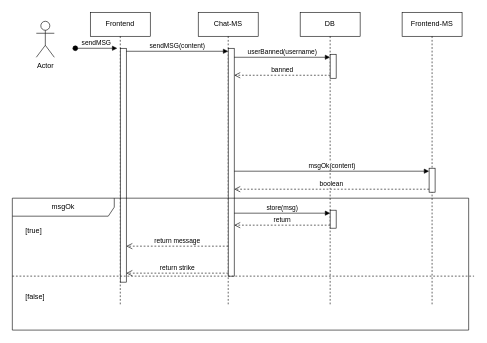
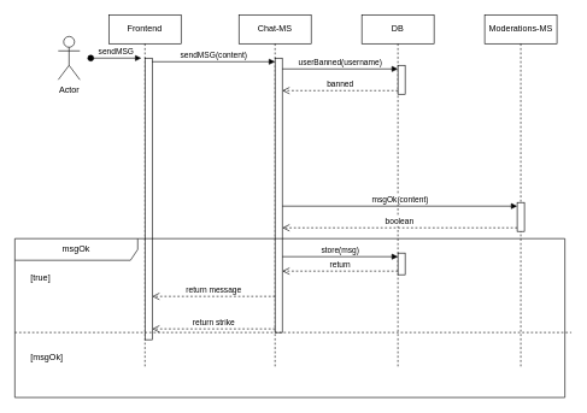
  <mxCell id="0" />
  <mxCell id="1" parent="0" />
  <mxCell id="2" value="Frontend" style="shape=umlLifeline;perimeter=lifelinePerimeter;whiteSpace=wrap;html=1;container=1;dropTarget=0;collapsible=0;recursiveResize=0;outlineConnect=0;portConstraint=eastwest;newEdgeStyle={&quot;curved&quot;:0,&quot;rounded&quot;:0};" parent="1" vertex="1"><mxGeometry x="150" y="20" width="100" height="490" as="geometry" /></mxCell>
  <mxCell id="3" value="sendMSG" style="html=1;verticalAlign=bottom;startArrow=oval;endArrow=block;startSize=8;curved=0;rounded=0;entryX=0;entryY=0;entryDx=0;entryDy=5;" parent="2" edge="1"><mxGeometry relative="1" as="geometry"><mxPoint x="-25" y="60" as="sourcePoint" /><mxPoint x="45" y="60" as="targetPoint" /></mxGeometry></mxCell>
  <mxCell id="4" value="" style="html=1;points=[[0,0,0,0,5],[0,1,0,0,-5],[1,0,0,0,5],[1,1,0,0,-5]];perimeter=orthogonalPerimeter;outlineConnect=0;targetShapes=umlLifeline;portConstraint=eastwest;newEdgeStyle={&quot;curved&quot;:0,&quot;rounded&quot;:0};" parent="2" vertex="1"><mxGeometry x="50" y="60" width="10" height="390" as="geometry" /></mxCell>
  <mxCell id="5" value="Chat-MS" style="shape=umlLifeline;perimeter=lifelinePerimeter;whiteSpace=wrap;html=1;container=1;dropTarget=0;collapsible=0;recursiveResize=0;outlineConnect=0;portConstraint=eastwest;newEdgeStyle={&quot;curved&quot;:0,&quot;rounded&quot;:0};" parent="1" vertex="1"><mxGeometry x="330" y="20" width="100" height="490" as="geometry" /></mxCell>
  <mxCell id="6" value="" style="html=1;points=[[0,0,0,0,5],[0,1,0,0,-5],[1,0,0,0,5],[1,1,0,0,-5]];perimeter=orthogonalPerimeter;outlineConnect=0;targetShapes=umlLifeline;portConstraint=eastwest;newEdgeStyle={&quot;curved&quot;:0,&quot;rounded&quot;:0};" parent="5" vertex="1"><mxGeometry x="50" y="60" width="10" height="380" as="geometry" /></mxCell>
  <mxCell id="7" value="DB" style="shape=umlLifeline;perimeter=lifelinePerimeter;whiteSpace=wrap;html=1;container=1;dropTarget=0;collapsible=0;recursiveResize=0;outlineConnect=0;portConstraint=eastwest;newEdgeStyle={&quot;curved&quot;:0,&quot;rounded&quot;:0};" parent="1" vertex="1"><mxGeometry x="500" y="20" width="100" height="490" as="geometry" /></mxCell>
  <mxCell id="8" value="" style="html=1;points=[[0,0,0,0,5],[0,1,0,0,-5],[1,0,0,0,5],[1,1,0,0,-5]];perimeter=orthogonalPerimeter;outlineConnect=0;targetShapes=umlLifeline;portConstraint=eastwest;newEdgeStyle={&quot;curved&quot;:0,&quot;rounded&quot;:0};" vertex="1" parent="7"><mxGeometry x="50" y="70" width="10" height="40" as="geometry" /></mxCell>
- <mxCell id="9" value="Frontend-MS" style="shape=umlLifeline;perimeter=lifelinePerimeter;whiteSpace=wrap;html=1;container=1;dropTarget=0;collapsible=0;recursiveResize=0;outlineConnect=0;portConstraint=eastwest;newEdgeStyle={&quot;curved&quot;:0,&quot;rounded&quot;:0};" parent="1" vertex="1"><mxGeometry x="670" y="20" width="100" height="490" as="geometry" /></mxCell>
+ <mxCell id="9" value="Moderations-MS" style="shape=umlLifeline;perimeter=lifelinePerimeter;whiteSpace=wrap;html=1;container=1;dropTarget=0;collapsible=0;recursiveResize=0;outlineConnect=0;portConstraint=eastwest;newEdgeStyle={&quot;curved&quot;:0,&quot;rounded&quot;:0};" parent="1" vertex="1"><mxGeometry x="670" y="20" width="100" height="490" as="geometry" /></mxCell>
  <mxCell id="10" value="" style="html=1;points=[[0,0,0,0,5],[0,1,0,0,-5],[1,0,0,0,5],[1,1,0,0,-5]];perimeter=orthogonalPerimeter;outlineConnect=0;targetShapes=umlLifeline;portConstraint=eastwest;newEdgeStyle={&quot;curved&quot;:0,&quot;rounded&quot;:0};" parent="9" vertex="1"><mxGeometry x="45" y="260" width="10" height="40" as="geometry" /></mxCell>
- <mxCell id="11" value="Actor" style="shape=umlActor;verticalLabelPosition=bottom;verticalAlign=top;html=1;" parent="1" vertex="1"><mxGeometry x="60" y="35" width="30" height="60" as="geometry" /></mxCell>
+ <mxCell id="11" value="Actor" style="shape=umlActor;verticalLabelPosition=bottom;verticalAlign=top;html=1;" parent="1" vertex="1"><mxGeometry x="80" y="50" width="30" height="60" as="geometry" /></mxCell>
  <mxCell id="12" value="sendMSG(content)" style="html=1;verticalAlign=bottom;endArrow=block;curved=0;rounded=0;entryX=0;entryY=0;entryDx=0;entryDy=5;exitX=1;exitY=0;exitDx=0;exitDy=5;exitPerimeter=0;" parent="1" source="4" target="6" edge="1"><mxGeometry relative="1" as="geometry"><mxPoint x="310" y="85" as="sourcePoint" /></mxGeometry></mxCell>
  <mxCell id="13" value="return strike" style="html=1;verticalAlign=bottom;endArrow=open;dashed=1;endSize=8;curved=0;rounded=0;exitX=0;exitY=1;exitDx=0;exitDy=-5;" parent="1" source="6" target="4" edge="1"><mxGeometry relative="1" as="geometry"><mxPoint x="310" y="155" as="targetPoint" /></mxGeometry></mxCell>
  <mxCell id="14" value="msgOk(content)" style="html=1;verticalAlign=bottom;endArrow=block;curved=0;rounded=0;entryX=0;entryY=0;entryDx=0;entryDy=5;" parent="1" source="6" target="10" edge="1"><mxGeometry relative="1" as="geometry"><mxPoint x="650" y="95" as="sourcePoint" /></mxGeometry></mxCell>
  <mxCell id="15" value="boolean" style="html=1;verticalAlign=bottom;endArrow=open;dashed=1;endSize=8;curved=0;rounded=0;exitX=0;exitY=1;exitDx=0;exitDy=-5;" parent="1" source="10" target="6" edge="1"><mxGeometry relative="1" as="geometry"><mxPoint x="650" y="165" as="targetPoint" /></mxGeometry></mxCell>
  <mxCell id="16" value="msgOk" style="shape=umlFrame;whiteSpace=wrap;html=1;pointerEvents=0;recursiveResize=0;container=1;collapsible=0;width=170;" parent="1" vertex="1"><mxGeometry x="20" y="330" width="761" height="220" as="geometry" /></mxCell>
  <mxCell id="17" value="[true]" style="text;html=1;" parent="16" vertex="1"><mxGeometry width="100" height="20" relative="1" as="geometry"><mxPoint x="20" y="40" as="offset" /></mxGeometry></mxCell>
- <mxCell id="18" value="[false]" style="line;strokeWidth=1;dashed=1;labelPosition=center;verticalLabelPosition=bottom;align=left;verticalAlign=top;spacingLeft=20;spacingTop=15;html=1;whiteSpace=wrap;" parent="16" vertex="1"><mxGeometry y="125" width="770" height="10" as="geometry" /></mxCell>
+ <mxCell id="18" value="[msgOk]" style="line;strokeWidth=1;dashed=1;labelPosition=center;verticalLabelPosition=bottom;align=left;verticalAlign=top;spacingLeft=20;spacingTop=15;html=1;whiteSpace=wrap;" parent="16" vertex="1"><mxGeometry y="125" width="770" height="10" as="geometry" /></mxCell>
  <mxCell id="19" value="" style="html=1;points=[[0,0,0,0,5],[0,1,0,0,-5],[1,0,0,0,5],[1,1,0,0,-5]];perimeter=orthogonalPerimeter;outlineConnect=0;targetShapes=umlLifeline;portConstraint=eastwest;newEdgeStyle={&quot;curved&quot;:0,&quot;rounded&quot;:0};" parent="16" vertex="1"><mxGeometry x="530" y="20" width="10" height="30" as="geometry" /></mxCell>
  <mxCell id="20" value="store(msg)" style="html=1;verticalAlign=bottom;endArrow=block;curved=0;rounded=0;entryX=0;entryY=0;entryDx=0;entryDy=5;" parent="16" target="19" edge="1"><mxGeometry relative="1" as="geometry"><mxPoint x="370" y="25" as="sourcePoint" /></mxGeometry></mxCell>
  <mxCell id="21" value="return message" style="html=1;verticalAlign=bottom;endArrow=open;dashed=1;endSize=8;curved=0;rounded=0;" parent="16" target="4" edge="1"><mxGeometry relative="1" as="geometry"><mxPoint x="360" y="80" as="sourcePoint" /><mxPoint x="280" y="80" as="targetPoint" /></mxGeometry></mxCell>
  <mxCell id="22" value="return" style="html=1;verticalAlign=bottom;endArrow=open;dashed=1;endSize=8;curved=0;rounded=0;exitX=0;exitY=1;exitDx=0;exitDy=-5;" parent="1" source="19" target="6" edge="1"><mxGeometry relative="1" as="geometry"><mxPoint x="390" y="235" as="targetPoint" /></mxGeometry></mxCell>
  <mxCell id="23" value="userBanned(username)" style="html=1;verticalAlign=bottom;endArrow=block;curved=0;rounded=0;entryX=0;entryY=0;entryDx=0;entryDy=5;" edge="1" target="8" parent="1" source="6"><mxGeometry relative="1" as="geometry"><mxPoint x="480" y="95" as="sourcePoint" /></mxGeometry></mxCell>
  <mxCell id="24" value="banned" style="html=1;verticalAlign=bottom;endArrow=open;dashed=1;endSize=8;curved=0;rounded=0;exitX=0;exitY=1;exitDx=0;exitDy=-5;" edge="1" source="8" parent="1" target="6"><mxGeometry relative="1" as="geometry"><mxPoint x="480" y="165" as="targetPoint" /></mxGeometry></mxCell>
